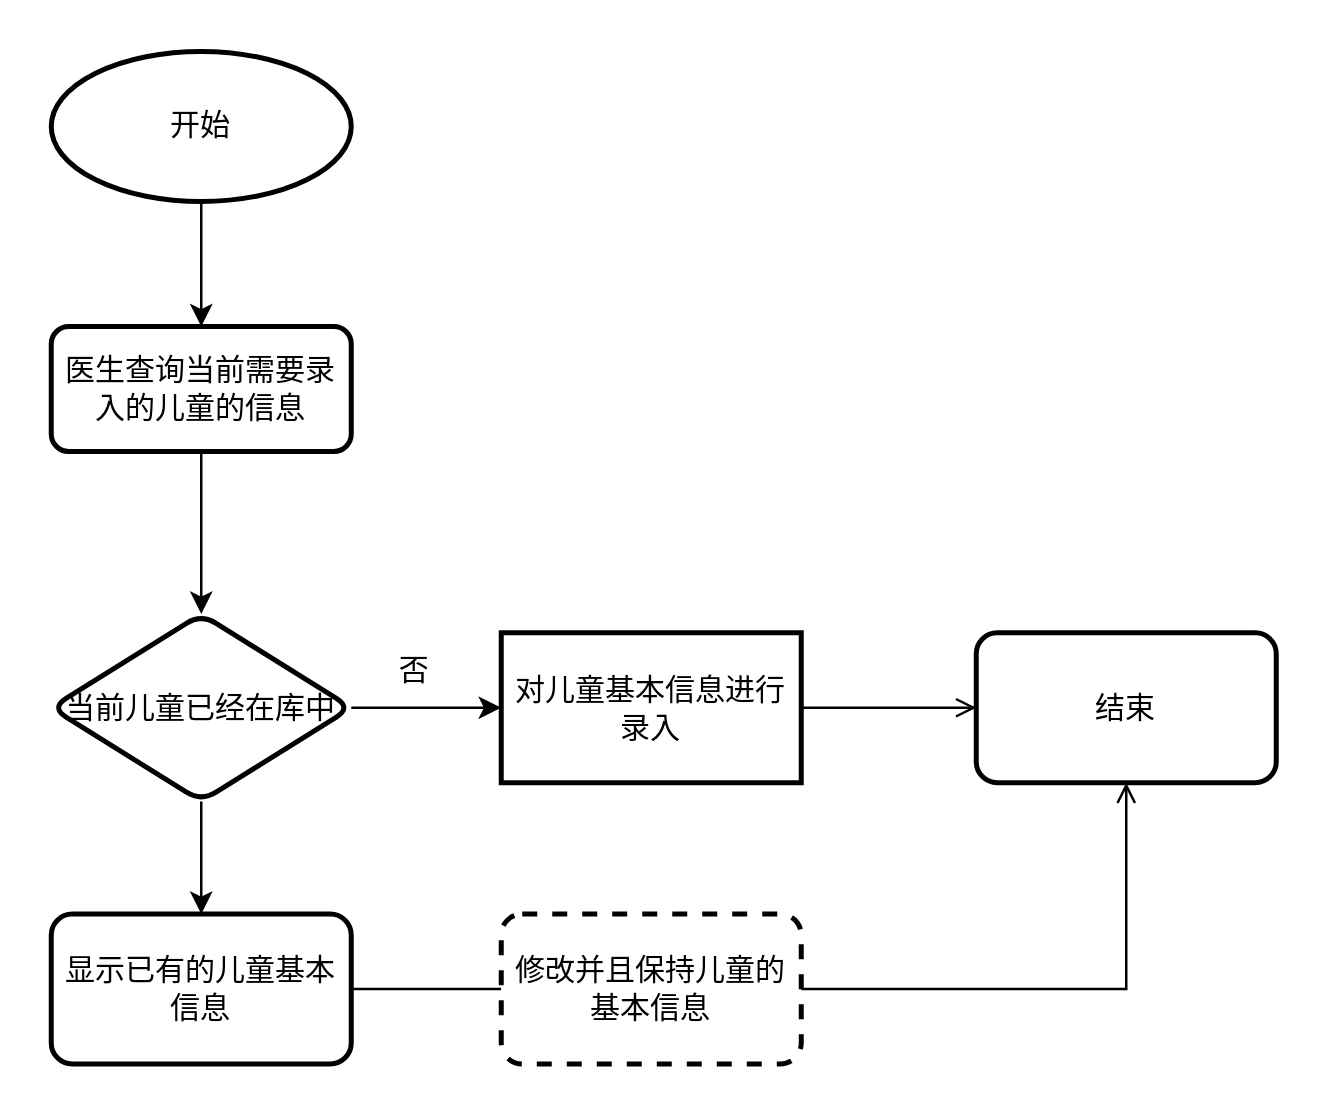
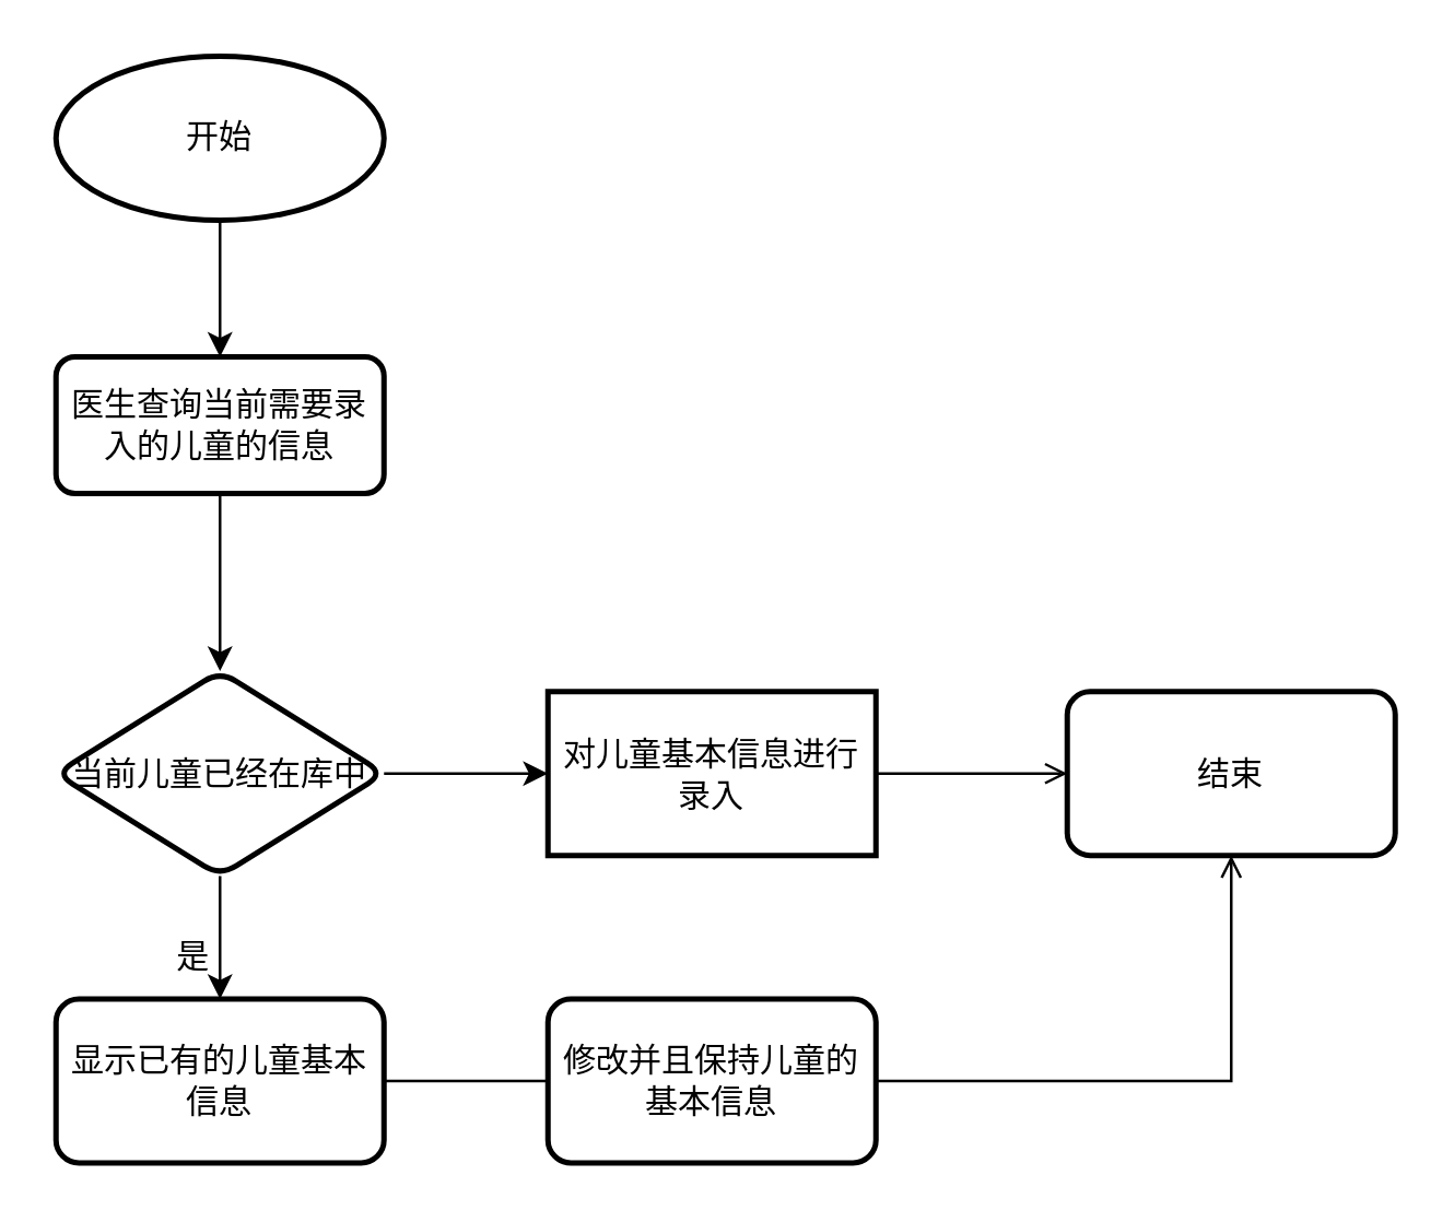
  <mxCell id="0" />
  <mxCell id="1" parent="0" />
  <mxCell id="2" style="edgeStyle=orthogonalEdgeStyle;rounded=0;orthogonalLoop=1;jettySize=auto;html=1;" edge="1" parent="1" source="3"><mxGeometry relative="1" as="geometry"><mxPoint x="80" y="130" as="targetPoint" /></mxGeometry></mxCell>
  <mxCell id="3" value="开始" style="strokeWidth=2;html=1;shape=mxgraph.flowchart.start_1;whiteSpace=wrap;" vertex="1" parent="1"><mxGeometry x="20" y="20" width="120" height="60" as="geometry" /></mxCell>
  <mxCell id="4" value="" style="edgeStyle=orthogonalEdgeStyle;rounded=0;orthogonalLoop=1;jettySize=auto;html=1;" edge="1" parent="1" source="5" target="8"><mxGeometry relative="1" as="geometry" /></mxCell>
  <mxCell id="5" value="医生查询当前需要录入的儿童的信息" style="rounded=1;whiteSpace=wrap;html=1;absoluteArcSize=1;arcSize=14;strokeWidth=2;" vertex="1" parent="1"><mxGeometry x="20" y="130" width="120" height="50" as="geometry" /></mxCell>
  <mxCell id="6" value="" style="edgeStyle=orthogonalEdgeStyle;rounded=0;orthogonalLoop=1;jettySize=auto;html=1;" edge="1" parent="1" source="8" target="10"><mxGeometry relative="1" as="geometry" /></mxCell>
  <mxCell id="7" value="" style="edgeStyle=orthogonalEdgeStyle;rounded=0;orthogonalLoop=1;jettySize=auto;html=1;" edge="1" parent="1" source="8" target="13"><mxGeometry relative="1" as="geometry" /></mxCell>
  <mxCell id="8" value="当前儿童已经在库中" style="rhombus;whiteSpace=wrap;html=1;rounded=1;arcSize=14;strokeWidth=2;" vertex="1" parent="1"><mxGeometry x="20" y="245" width="120" height="75" as="geometry" /></mxCell>
  <mxCell id="9" value="" style="edgeStyle=orthogonalEdgeStyle;rounded=0;orthogonalLoop=1;jettySize=auto;html=1;endArrow=open;" edge="1" parent="1" source="10" target="17"><mxGeometry relative="1" as="geometry" /></mxCell>
  <mxCell id="10" value="对儿童基本信息进行录入" style="whiteSpace=wrap;html=1;arcSize=14;strokeWidth=2;rounded=0;" vertex="1" parent="1"><mxGeometry x="200" y="252.5" width="120" height="60" as="geometry" /></mxCell>
- <mxCell id="11" value="否" style="text;html=1;align=center;verticalAlign=middle;resizable=0;points=[];autosize=1;strokeColor=none;fillColor=none;" vertex="1" parent="1"><mxGeometry x="145" y="252.5" width="40" height="30" as="geometry" /></mxCell>
  <mxCell id="12" value="" style="edgeStyle=orthogonalEdgeStyle;rounded=0;orthogonalLoop=1;jettySize=auto;html=1;endArrow=none;" edge="1" parent="1" source="13" target="16"><mxGeometry relative="1" as="geometry" /></mxCell>
  <mxCell id="13" value="显示已有的儿童基本信息" style="whiteSpace=wrap;html=1;rounded=1;arcSize=14;strokeWidth=2;" vertex="1" parent="1"><mxGeometry x="20" y="365" width="120" height="60" as="geometry" /></mxCell>
+ <mxCell id="14" value="是" style="text;html=1;align=center;verticalAlign=middle;resizable=0;points=[];autosize=1;strokeColor=none;fillColor=none;" vertex="1" parent="1"><mxGeometry x="50" y="335" width="40" height="30" as="geometry" /></mxCell>
  <mxCell id="15" style="edgeStyle=orthogonalEdgeStyle;rounded=0;orthogonalLoop=1;jettySize=auto;html=1;entryX=0.5;entryY=1;entryDx=0;entryDy=0;endArrow=open;" edge="1" parent="1" source="16" target="17"><mxGeometry relative="1" as="geometry" /></mxCell>
- <mxCell id="16" value="修改并且保持儿童的基本信息" style="whiteSpace=wrap;html=1;rounded=1;arcSize=14;strokeWidth=2;dashed=1;" vertex="1" parent="1"><mxGeometry x="200" y="365" width="120" height="60" as="geometry" /></mxCell>
+ <mxCell id="16" value="修改并且保持儿童的基本信息" style="whiteSpace=wrap;html=1;rounded=1;arcSize=14;strokeWidth=2;" vertex="1" parent="1"><mxGeometry x="200" y="365" width="120" height="60" as="geometry" /></mxCell>
  <mxCell id="17" value="结束" style="whiteSpace=wrap;html=1;rounded=1;arcSize=14;strokeWidth=2;" vertex="1" parent="1"><mxGeometry x="390" y="252.5" width="120" height="60" as="geometry" /></mxCell>
